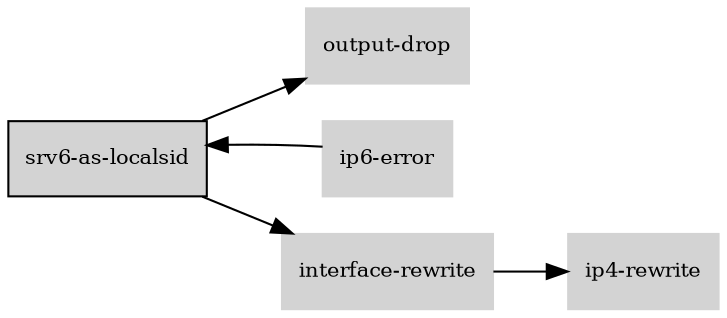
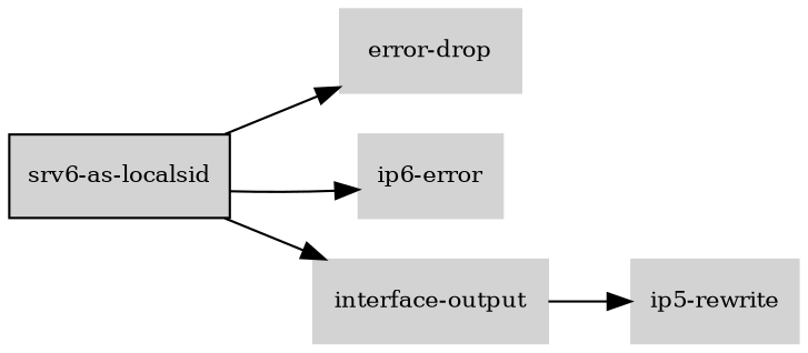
  digraph {
    rankdir=LR
    node [color=lightgray fillcolor=lightgray fontcolor=black fontsize=10 shape=box style=filled]
    edge [fontsize=8]
    "srv6-as-localsid" [color=black]
-   "error-drop" [label="output-drop"]
+   "error-drop"
    n3 [label="ip6-error"]
-   "interface-output" [label="interface-rewrite"]
-   "ip4-rewrite"
+   "interface-output"
+   "ip4-rewrite" [label="ip5-rewrite"]
    "srv6-as-localsid" -> "error-drop"
-   n3 -> "srv6-as-localsid"
+   "srv6-as-localsid" -> n3
    "srv6-as-localsid" -> "interface-output"
    "interface-output" -> "ip4-rewrite"
  }
